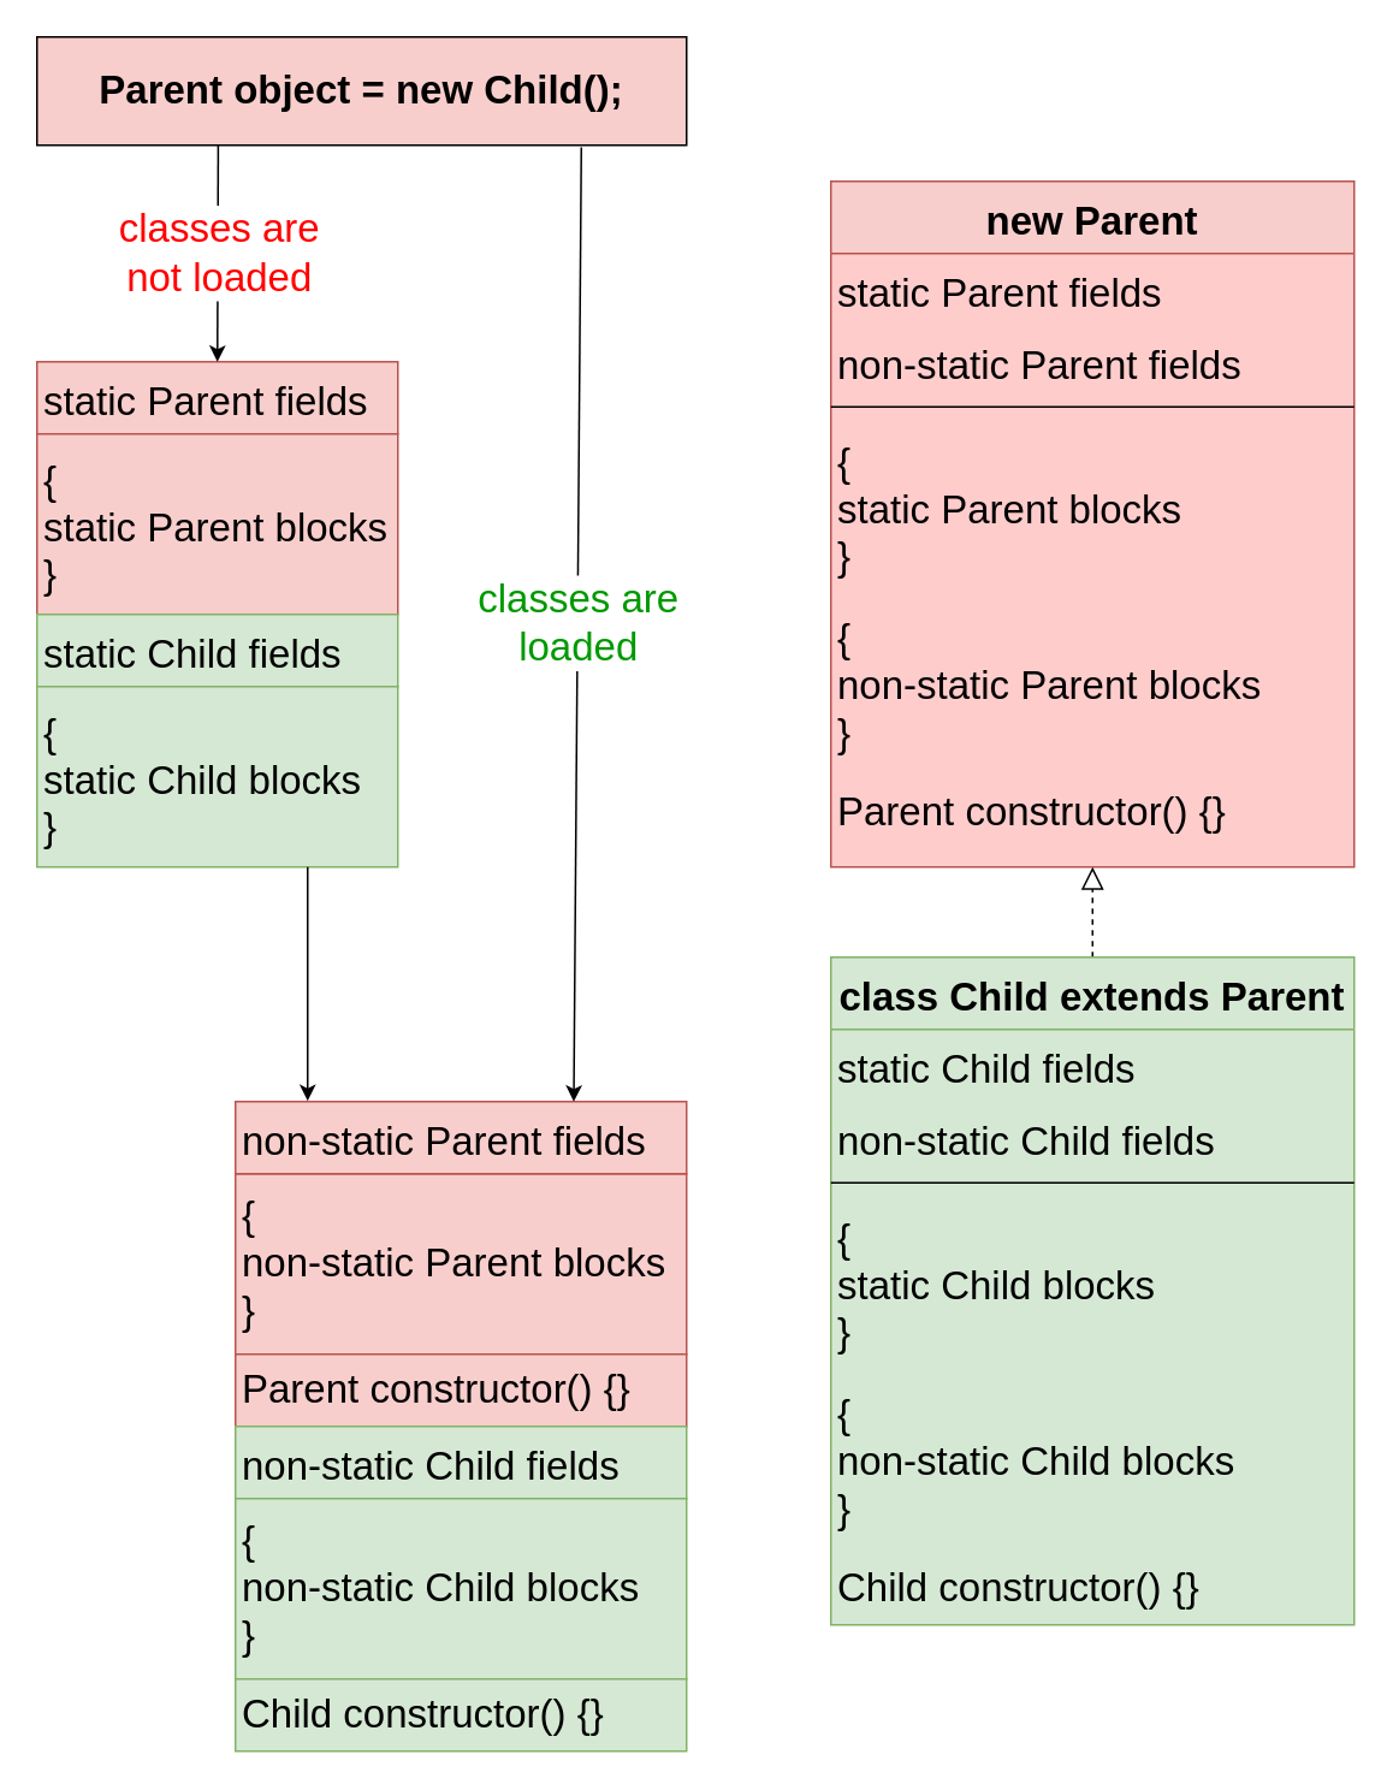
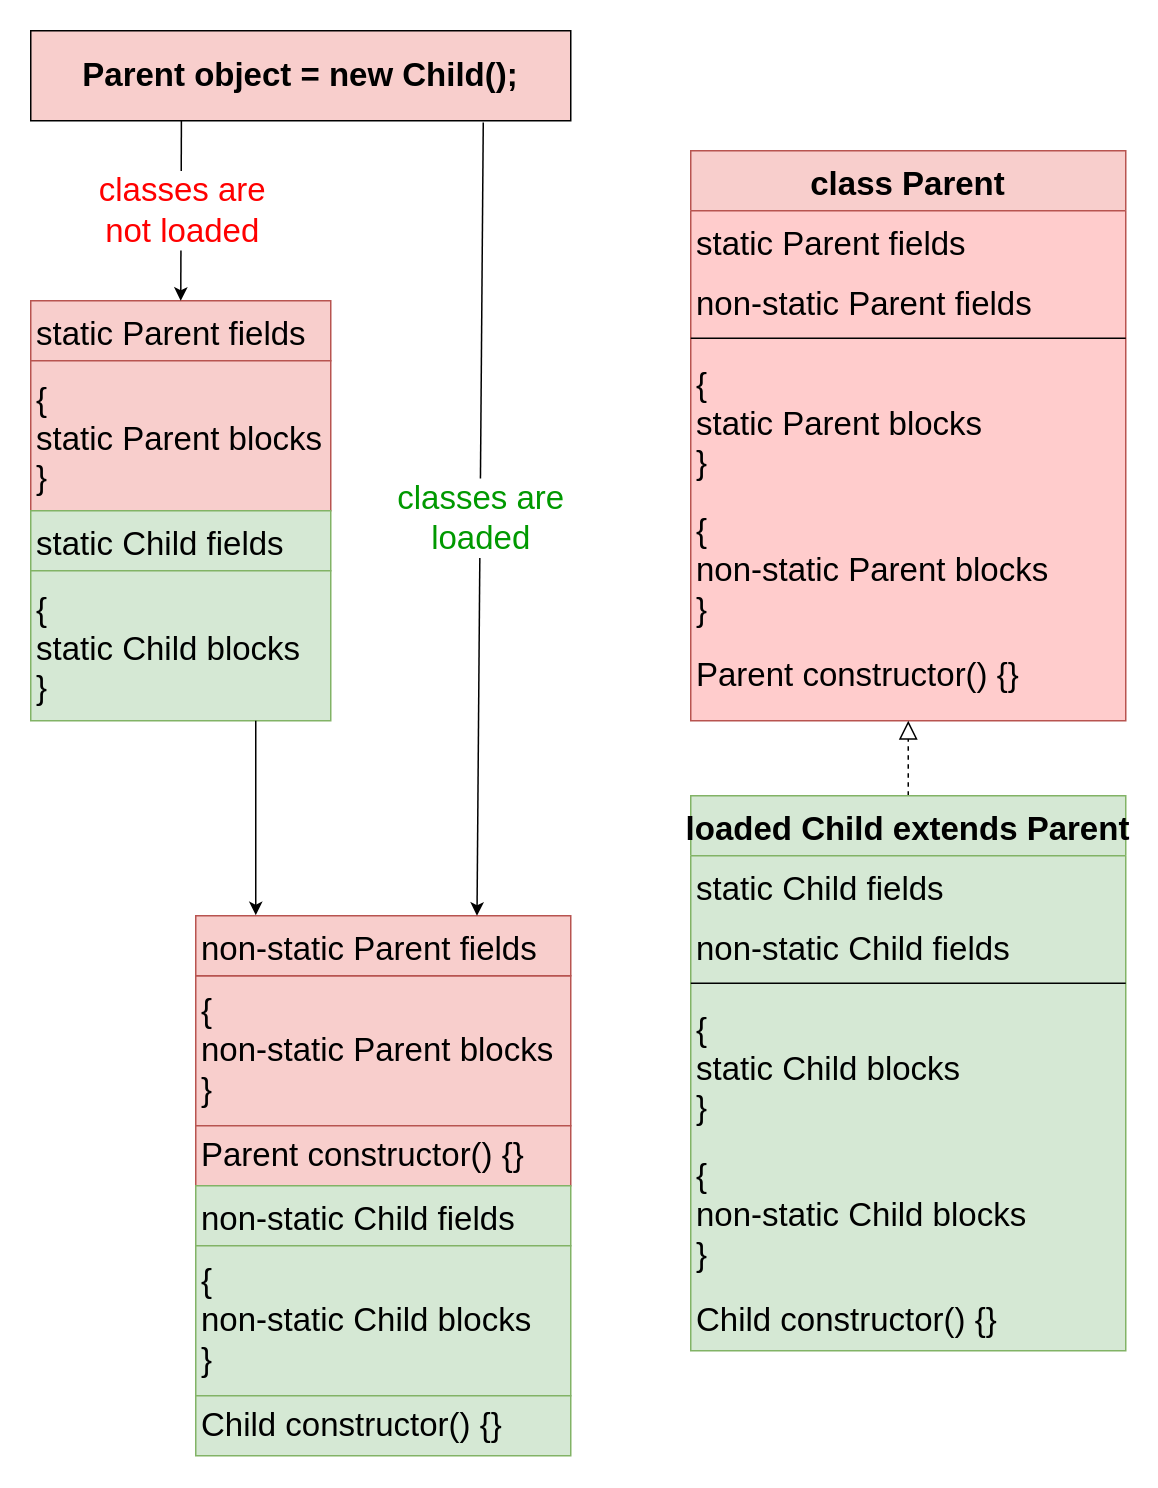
  <mxCell id="0" />
  <mxCell id="1" parent="0" />
- <mxCell id="2" value="new Parent" style="swimlane;fontStyle=1;align=center;verticalAlign=middle;childLayout=stackLayout;horizontal=1;startSize=40;horizontalStack=0;resizeParent=1;resizeLast=0;collapsible=1;marginBottom=0;rounded=0;shadow=0;strokeWidth=1;labelBackgroundColor=none;fillColor=#f8cecc;strokeColor=#b85450;swimlaneFillColor=#FFCCCC;spacing=0;fontSize=22;spacingTop=0;" parent="1" vertex="1"><mxGeometry x="460" y="100" width="290" height="380" as="geometry"><mxRectangle x="230" y="140" width="160" height="26" as="alternateBounds" /></mxGeometry></mxCell>
+ <mxCell id="2" value="class Parent" style="swimlane;fontStyle=1;align=center;verticalAlign=middle;childLayout=stackLayout;horizontal=1;startSize=40;horizontalStack=0;resizeParent=1;resizeLast=0;collapsible=1;marginBottom=0;rounded=0;shadow=0;strokeWidth=1;labelBackgroundColor=none;fillColor=#f8cecc;strokeColor=#b85450;swimlaneFillColor=#FFCCCC;spacing=0;fontSize=22;spacingTop=0;" parent="1" vertex="1"><mxGeometry x="460" y="100" width="290" height="380" as="geometry"><mxRectangle x="230" y="140" width="160" height="26" as="alternateBounds" /></mxGeometry></mxCell>
  <mxCell id="3" value="static Parent fields" style="text;align=left;verticalAlign=middle;spacingLeft=4;spacingRight=4;overflow=hidden;rotatable=0;points=[[0,0.5],[1,0.5]];portConstraint=eastwest;spacing=0;fontSize=22;spacingTop=0;" parent="2" vertex="1"><mxGeometry y="40" width="290" height="40" as="geometry" /></mxCell>
  <mxCell id="4" value="non-static Parent fields" style="text;align=left;verticalAlign=middle;spacingLeft=4;spacingRight=4;overflow=hidden;rotatable=0;points=[[0,0.5],[1,0.5]];portConstraint=eastwest;rounded=0;shadow=0;html=0;spacing=0;fontSize=22;spacingTop=0;" parent="2" vertex="1"><mxGeometry y="80" width="290" height="40" as="geometry" /></mxCell>
  <mxCell id="5" value="" style="line;html=1;strokeWidth=1;align=left;verticalAlign=middle;spacingTop=0;spacingLeft=3;spacingRight=3;rotatable=0;labelPosition=right;points=[];portConstraint=eastwest;spacing=0;fontSize=22;perimeterSpacing=0;strokeColor=default;" parent="2" vertex="1"><mxGeometry y="120" width="290" height="10" as="geometry" /></mxCell>
  <mxCell id="6" value="{&#10;static Parent blocks&#10;}" style="text;align=left;verticalAlign=middle;spacingLeft=4;spacingRight=4;overflow=hidden;rotatable=0;points=[[0,0.5],[1,0.5]];portConstraint=eastwest;spacing=0;fontSize=22;spacingTop=0;" parent="2" vertex="1"><mxGeometry y="130" width="290" height="100" as="geometry" /></mxCell>
  <mxCell id="7" value="{&lt;br style=&quot;font-size: 22px;&quot;&gt;non-static Parent blocks&lt;br style=&quot;font-size: 22px;&quot;&gt;}" style="text;html=1;strokeColor=none;fillColor=none;align=left;verticalAlign=middle;whiteSpace=wrap;rounded=0;spacingLeft=4;spacingRight=4;spacingTop=0;spacing=0;fontSize=22;" parent="2" vertex="1"><mxGeometry y="230" width="290" height="100" as="geometry" /></mxCell>
  <mxCell id="8" value="Parent constructor() {}" style="text;html=1;strokeColor=none;fillColor=none;align=left;verticalAlign=middle;whiteSpace=wrap;rounded=0;spacingLeft=4;spacingRight=4;spacing=0;fontSize=22;spacingTop=0;" parent="2" vertex="1"><mxGeometry y="330" width="290" height="40" as="geometry" /></mxCell>
  <mxCell id="9" value="" style="endArrow=block;endSize=10;endFill=0;shadow=0;strokeWidth=1;rounded=0;edgeStyle=elbowEdgeStyle;elbow=vertical;exitX=0.5;exitY=0;exitDx=0;exitDy=0;spacing=0;fontSize=22;spacingTop=0;verticalAlign=middle;dashed=1;" parent="1" source="10" target="2" edge="1"><mxGeometry width="160" relative="1" as="geometry"><mxPoint x="619" y="270" as="sourcePoint" /><mxPoint x="149" y="113" as="targetPoint" /></mxGeometry></mxCell>
- <mxCell id="10" value="class Child extends Parent" style="swimlane;fontStyle=1;align=center;verticalAlign=middle;childLayout=stackLayout;horizontal=1;startSize=40;horizontalStack=0;resizeParent=1;resizeLast=0;collapsible=1;marginBottom=0;rounded=0;shadow=0;strokeWidth=1;fillColor=#d5e8d4;strokeColor=#82b366;swimlaneFillColor=#D5E8D4;spacing=0;fontSize=22;spacingTop=0;" parent="1" vertex="1"><mxGeometry x="460" y="530" width="290" height="370" as="geometry"><mxRectangle x="230" y="140" width="160" height="26" as="alternateBounds" /></mxGeometry></mxCell>
+ <mxCell id="10" value="loaded Child extends Parent" style="swimlane;fontStyle=1;align=center;verticalAlign=middle;childLayout=stackLayout;horizontal=1;startSize=40;horizontalStack=0;resizeParent=1;resizeLast=0;collapsible=1;marginBottom=0;rounded=0;shadow=0;strokeWidth=1;fillColor=#d5e8d4;strokeColor=#82b366;swimlaneFillColor=#D5E8D4;spacing=0;fontSize=22;spacingTop=0;" parent="1" vertex="1"><mxGeometry x="460" y="530" width="290" height="370" as="geometry"><mxRectangle x="230" y="140" width="160" height="26" as="alternateBounds" /></mxGeometry></mxCell>
  <mxCell id="11" value="static Child fields" style="text;align=left;verticalAlign=middle;spacingLeft=4;spacingRight=4;overflow=hidden;rotatable=0;points=[[0,0.5],[1,0.5]];portConstraint=eastwest;spacing=0;fontSize=22;spacingTop=0;" parent="10" vertex="1"><mxGeometry y="40" width="290" height="40" as="geometry" /></mxCell>
  <mxCell id="12" value="non-static Child fields" style="text;align=left;verticalAlign=middle;spacingLeft=4;spacingRight=4;overflow=hidden;rotatable=0;points=[[0,0.5],[1,0.5]];portConstraint=eastwest;rounded=0;shadow=0;html=0;spacing=0;fontSize=22;spacingTop=0;" parent="10" vertex="1"><mxGeometry y="80" width="290" height="40" as="geometry" /></mxCell>
  <mxCell id="13" value="" style="line;html=1;strokeWidth=1;align=left;verticalAlign=middle;spacingTop=0;spacingLeft=3;spacingRight=3;rotatable=0;labelPosition=right;points=[];portConstraint=eastwest;spacing=0;fontSize=22;" parent="10" vertex="1"><mxGeometry y="120" width="290" height="10" as="geometry" /></mxCell>
  <mxCell id="14" value="{&#10;static Child blocks&#10;}" style="text;align=left;verticalAlign=middle;spacingLeft=4;spacingRight=4;overflow=hidden;rotatable=0;points=[[0,0.5],[1,0.5]];portConstraint=eastwest;spacing=0;fontSize=22;spacingTop=0;" parent="10" vertex="1"><mxGeometry y="130" width="290" height="100" as="geometry" /></mxCell>
  <mxCell id="15" value="{&lt;br style=&quot;font-size: 22px;&quot;&gt;non-static Child blocks&lt;br style=&quot;font-size: 22px;&quot;&gt;}" style="text;html=1;strokeColor=none;fillColor=none;align=left;verticalAlign=middle;whiteSpace=wrap;rounded=0;spacingLeft=4;spacingRight=4;spacingTop=0;spacing=0;fontSize=22;" parent="10" vertex="1"><mxGeometry y="230" width="290" height="100" as="geometry" /></mxCell>
  <mxCell id="16" value="Child constructor() {}" style="text;html=1;strokeColor=none;fillColor=none;align=left;verticalAlign=middle;whiteSpace=wrap;rounded=0;spacingLeft=4;spacingRight=4;spacing=0;fontSize=22;spacingTop=0;" parent="10" vertex="1"><mxGeometry y="330" width="290" height="40" as="geometry" /></mxCell>
  <mxCell id="17" value="&lt;span style=&quot;font-weight: 700;&quot;&gt;Parent object = new Child();&lt;/span&gt;" style="rounded=0;whiteSpace=wrap;html=1;fontSize=22;fillColor=#f8cecc;" parent="1" vertex="1"><mxGeometry x="20" y="20" width="360" height="60" as="geometry" /></mxCell>
  <mxCell id="18" value="" style="swimlane;startSize=0;fontSize=22;swimlaneLine=0;container=0;autosize=0;fillColor=none;strokeColor=none;" parent="1" vertex="1"><mxGeometry x="20" y="200" width="200" height="280" as="geometry" /></mxCell>
  <mxCell id="19" value="static Parent fields" style="text;align=left;verticalAlign=middle;spacingLeft=4;spacingRight=4;overflow=hidden;rotatable=0;points=[[0,0.5],[1,0.5]];portConstraint=eastwest;fillColor=#f8cecc;strokeColor=#b85450;spacing=0;fontSize=22;spacingTop=0;" parent="18" vertex="1"><mxGeometry width="200" height="40" as="geometry" /></mxCell>
  <mxCell id="20" value="{&#10;static Parent blocks&#10;}" style="text;align=left;verticalAlign=middle;spacingLeft=4;spacingRight=4;overflow=hidden;rotatable=0;points=[[0,0.5],[1,0.5]];portConstraint=eastwest;fillColor=#f8cecc;strokeColor=#b85450;expand=1;autosize=0;resizeHeight=0;resizeWidth=0;spacing=0;fontSize=22;spacingTop=0;" parent="18" vertex="1"><mxGeometry y="40" width="200" height="100" as="geometry" /></mxCell>
  <mxCell id="21" value="static Child fields" style="text;align=left;verticalAlign=middle;spacingLeft=4;spacingRight=4;overflow=hidden;rotatable=0;points=[[0,0.5],[1,0.5]];portConstraint=eastwest;fillColor=#d5e8d4;strokeColor=#82b366;spacing=0;fontSize=22;spacingTop=0;" parent="18" vertex="1"><mxGeometry y="140" width="200" height="40" as="geometry" /></mxCell>
  <mxCell id="22" value="{&#10;static Child blocks&#10;}" style="text;align=left;verticalAlign=middle;spacingLeft=4;spacingRight=4;overflow=hidden;rotatable=0;points=[[0,0.5],[1,0.5]];portConstraint=eastwest;fillColor=#d5e8d4;strokeColor=#82b366;spacing=0;fontSize=22;spacingTop=0;" parent="18" vertex="1"><mxGeometry y="180" width="200" height="100" as="geometry" /></mxCell>
  <mxCell id="23" value="" style="swimlane;startSize=0;fontSize=22;fillColor=none;strokeColor=none;" parent="1" vertex="1"><mxGeometry x="130" y="610" width="250" height="360" as="geometry" /></mxCell>
  <mxCell id="24" value="{&lt;br style=&quot;font-size: 22px;&quot;&gt;non-static Parent blocks&lt;br style=&quot;font-size: 22px;&quot;&gt;}" style="text;html=1;strokeColor=#b85450;fillColor=#f8cecc;align=left;verticalAlign=middle;whiteSpace=wrap;rounded=0;spacingLeft=4;spacingRight=4;spacingTop=0;spacing=0;fontSize=22;" parent="23" vertex="1"><mxGeometry y="40" width="250" height="100" as="geometry" /></mxCell>
  <mxCell id="25" value="Parent constructor() {}" style="text;html=1;strokeColor=#b85450;fillColor=#f8cecc;align=left;verticalAlign=middle;whiteSpace=wrap;rounded=0;spacingLeft=4;spacingRight=4;spacing=0;fontSize=22;spacingTop=0;" parent="23" vertex="1"><mxGeometry y="140" width="250" height="40" as="geometry" /></mxCell>
  <mxCell id="26" value="non-static Child fields" style="text;align=left;verticalAlign=middle;spacingLeft=4;spacingRight=4;overflow=hidden;rotatable=0;points=[[0,0.5],[1,0.5]];portConstraint=eastwest;rounded=0;shadow=0;html=0;spacing=0;fillColor=#d5e8d4;strokeColor=#82b366;fontSize=22;spacingTop=0;" parent="23" vertex="1"><mxGeometry y="180" width="250" height="40" as="geometry" /></mxCell>
  <mxCell id="27" value="{&lt;br style=&quot;font-size: 22px;&quot;&gt;non-static Child blocks&lt;br style=&quot;font-size: 22px;&quot;&gt;}" style="text;html=1;strokeColor=#82b366;fillColor=#d5e8d4;align=left;verticalAlign=middle;whiteSpace=wrap;rounded=0;spacingLeft=4;spacingRight=4;spacingTop=0;spacing=0;fontSize=22;" parent="23" vertex="1"><mxGeometry y="220" width="250" height="100" as="geometry" /></mxCell>
  <mxCell id="28" value="Child constructor() {}" style="text;html=1;strokeColor=#82b366;fillColor=#d5e8d4;align=left;verticalAlign=middle;whiteSpace=wrap;rounded=0;spacingLeft=4;spacingRight=4;spacing=0;fontSize=22;spacingTop=0;" parent="23" vertex="1"><mxGeometry y="320" width="250" height="40" as="geometry" /></mxCell>
  <mxCell id="29" value="non-static Parent fields" style="text;align=left;verticalAlign=middle;spacingLeft=4;spacingRight=4;overflow=hidden;rotatable=0;points=[[0,0.5],[1,0.5]];portConstraint=eastwest;rounded=0;shadow=0;html=0;spacing=0;fillColor=#f8cecc;strokeColor=#b85450;fontSize=22;spacingTop=0;" parent="23" vertex="1"><mxGeometry width="250" height="40" as="geometry" /></mxCell>
  <mxCell id="30" value="" style="endArrow=classic;html=1;rounded=0;fontSize=22;exitX=0.279;exitY=1;exitDx=0;exitDy=0;exitPerimeter=0;entryX=0.5;entryY=0;entryDx=0;entryDy=0;" parent="1" source="17" target="18" edge="1"><mxGeometry relative="1" as="geometry"><mxPoint x="380" y="140" as="sourcePoint" /><mxPoint x="150" y="180" as="targetPoint" /></mxGeometry></mxCell>
  <mxCell id="31" value="classes are&lt;br&gt;not loaded" style="edgeLabel;resizable=0;html=1;align=center;verticalAlign=middle;fontSize=22;strokeColor=default;fillColor=none;fontColor=#FF0000;" parent="30" connectable="0" vertex="1"><mxGeometry relative="1" as="geometry" /></mxCell>
  <mxCell id="32" value="classes are&lt;br&gt;loaded" style="endArrow=classic;html=1;rounded=0;fontSize=22;entryX=0.75;entryY=0;entryDx=0;entryDy=0;exitX=0.838;exitY=1.019;exitDx=0;exitDy=0;exitPerimeter=0;fontColor=#009900;" parent="1" source="17" target="23" edge="1"><mxGeometry relative="1" as="geometry"><mxPoint x="380" y="560" as="sourcePoint" /><mxPoint x="480" y="560" as="targetPoint" /></mxGeometry></mxCell>
  <mxCell id="33" value="" style="endArrow=classic;html=1;rounded=0;fontSize=22;exitX=0.75;exitY=1;exitDx=0;exitDy=0;entryX=0.16;entryY=-0.001;entryDx=0;entryDy=0;entryPerimeter=0;" parent="1" source="18" target="23" edge="1"><mxGeometry width="50" height="50" relative="1" as="geometry"><mxPoint x="410" y="680" as="sourcePoint" /><mxPoint x="240" y="580" as="targetPoint" /></mxGeometry></mxCell>
